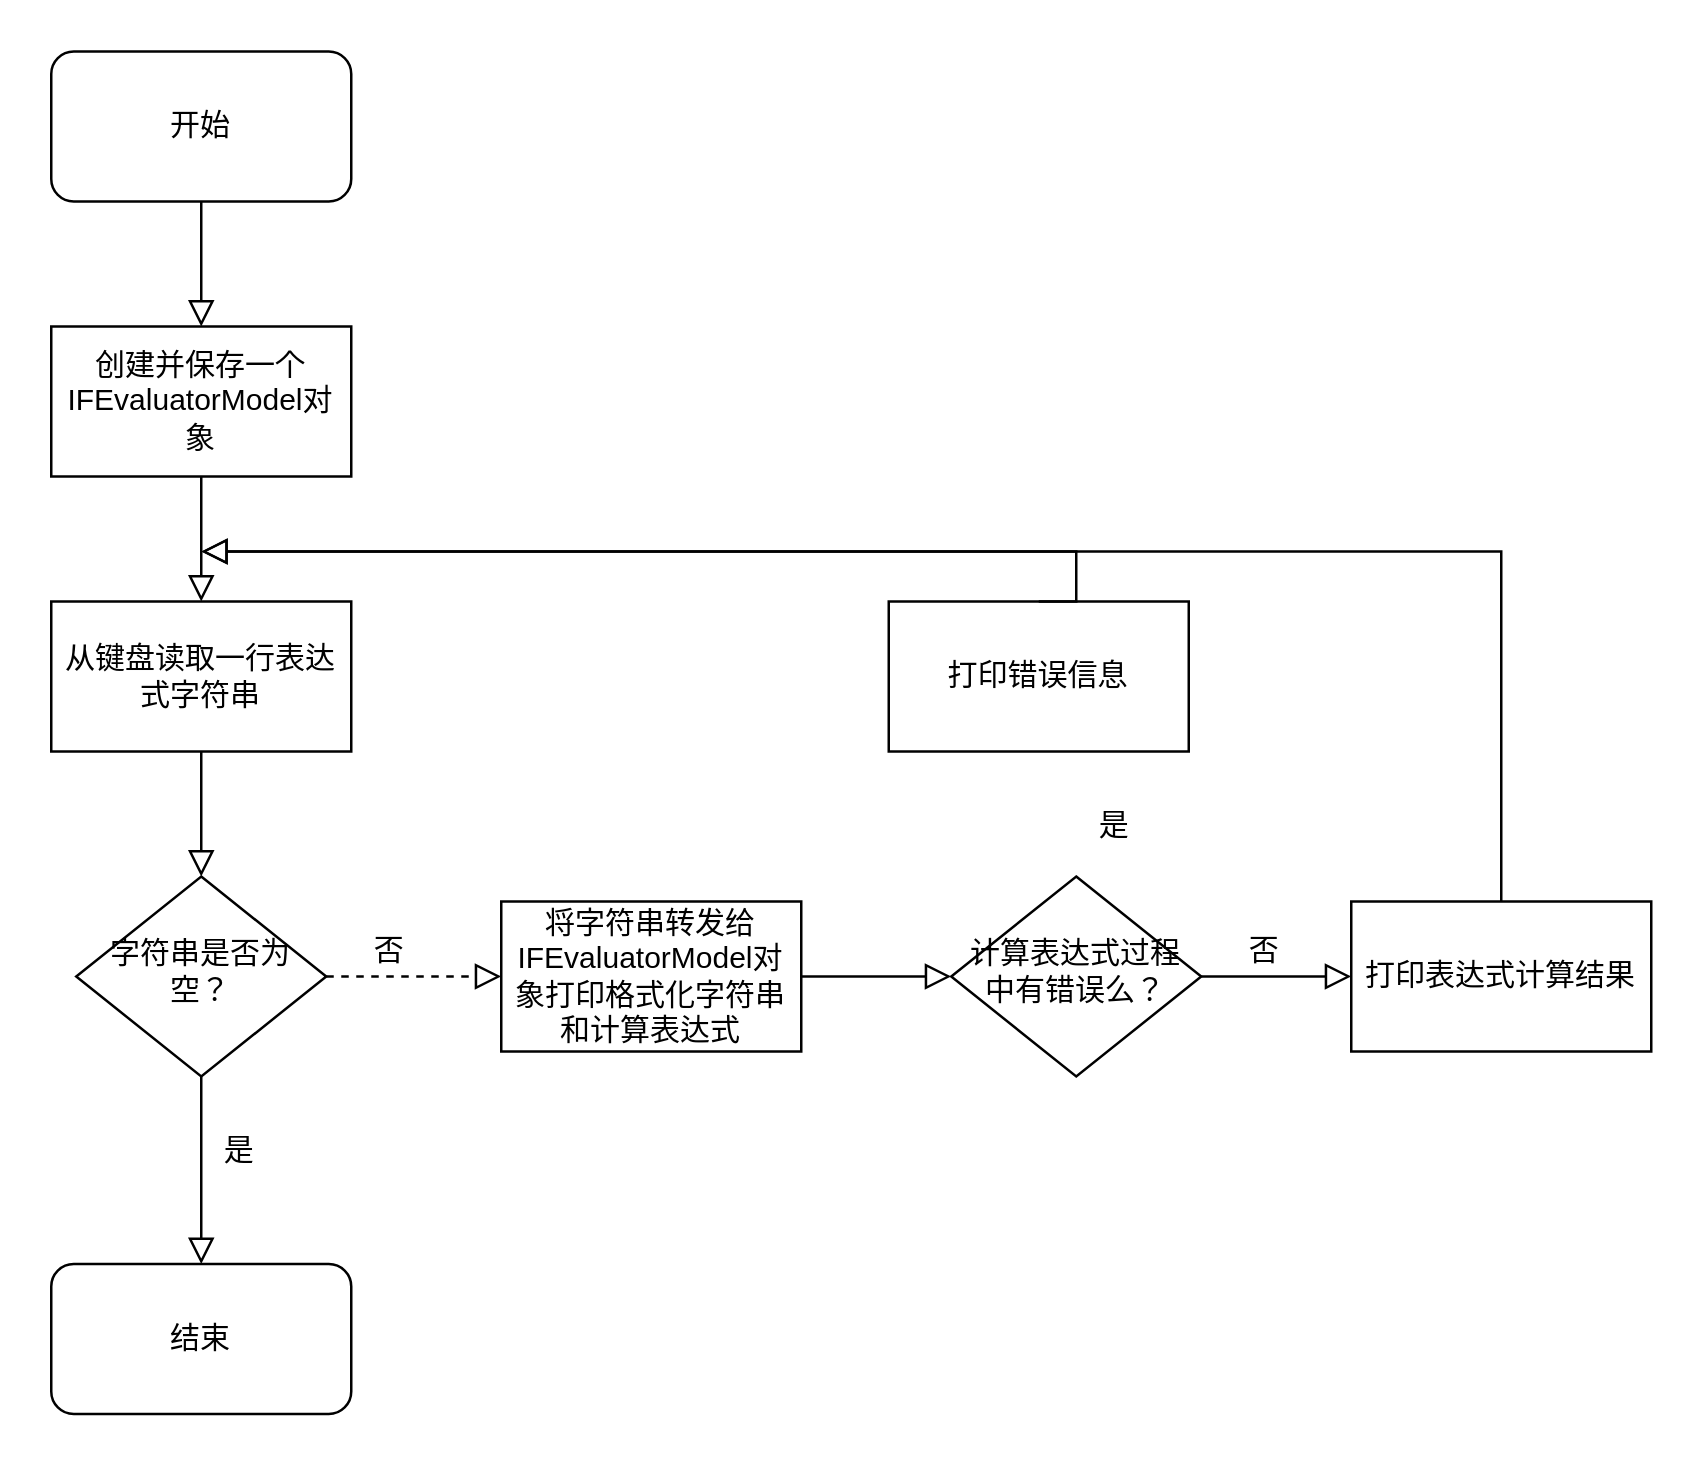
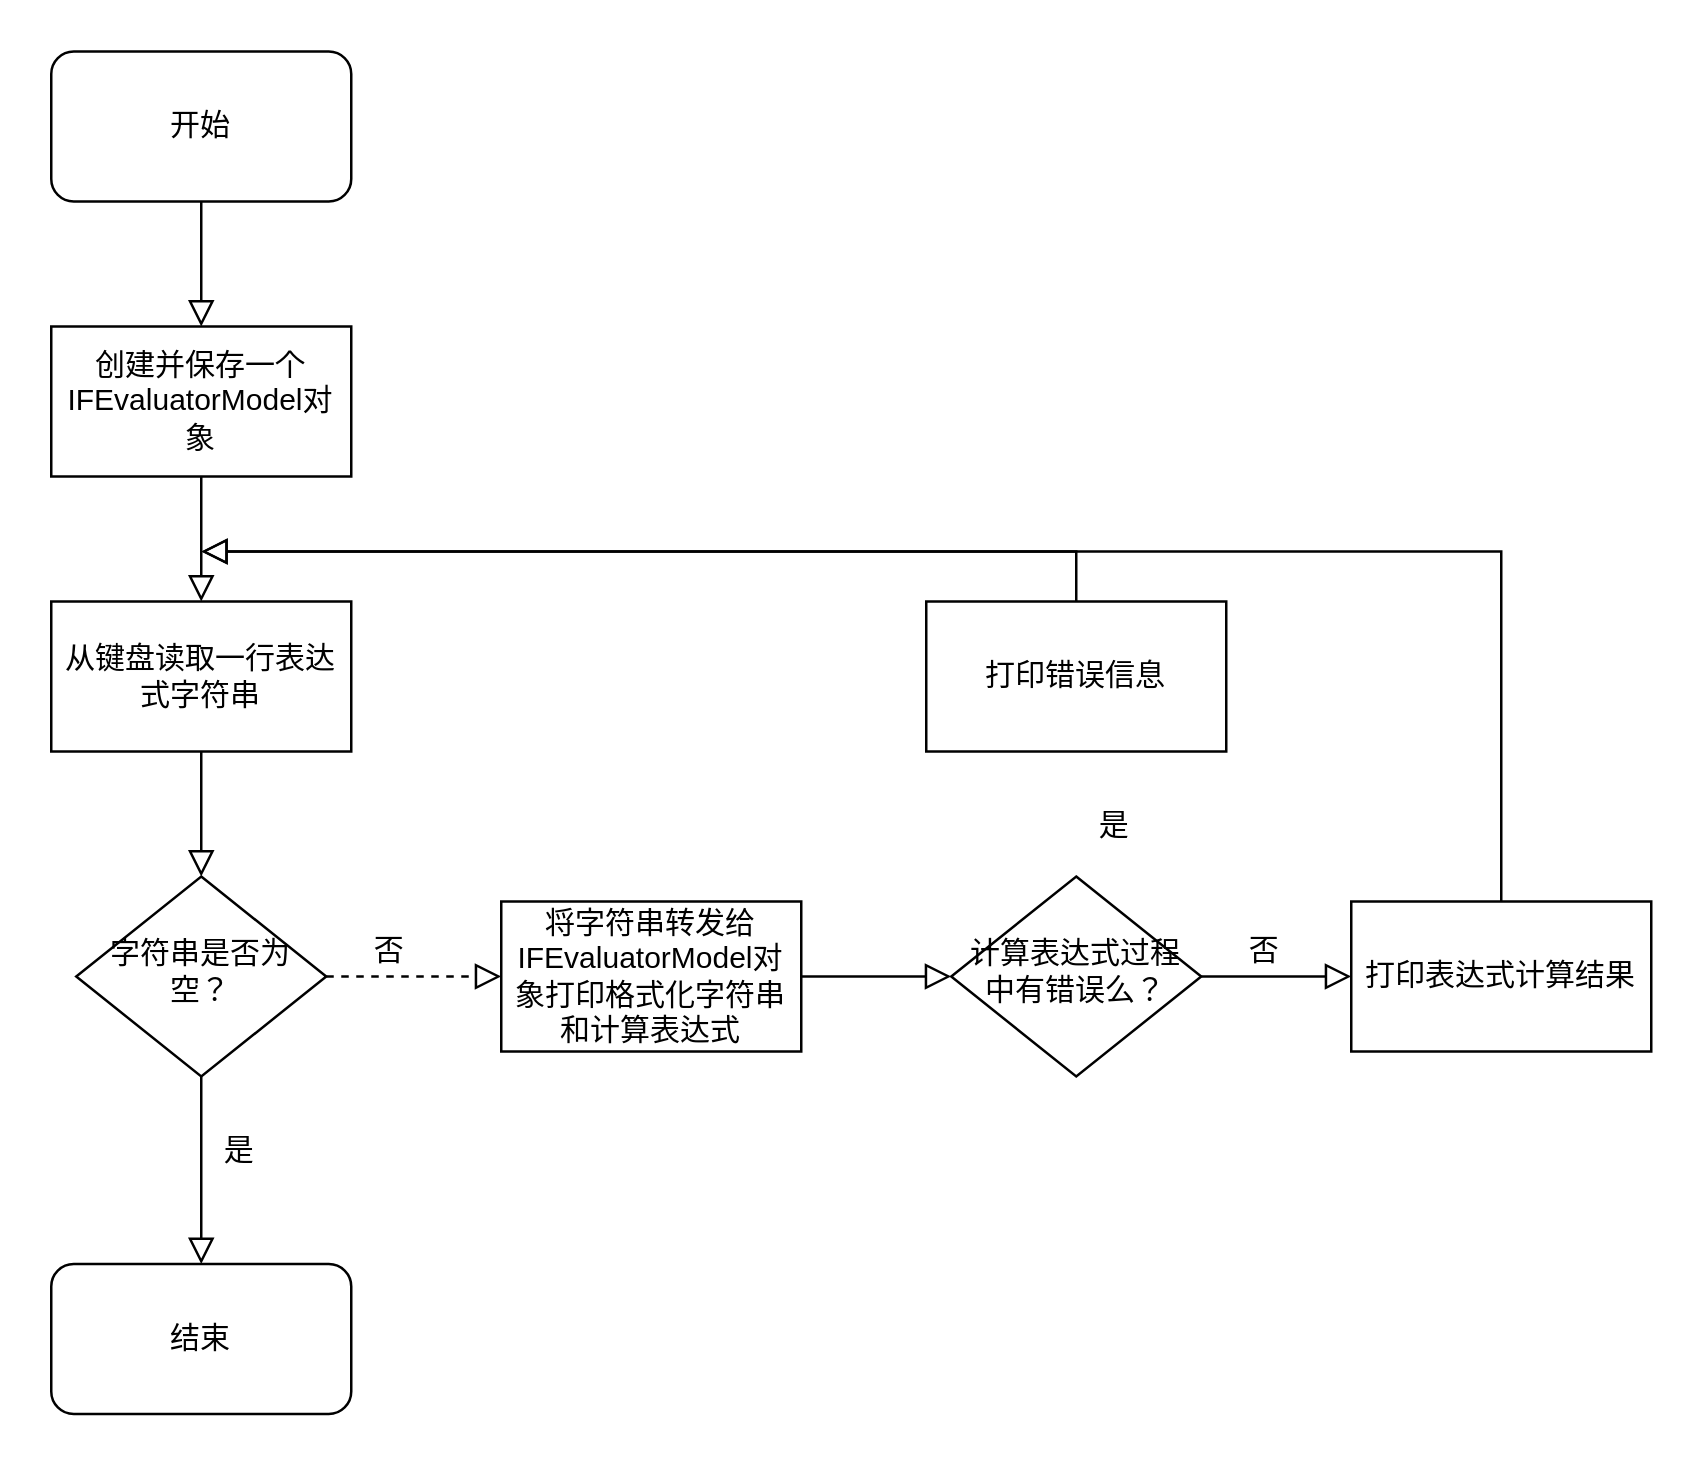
  <mxCell id="0" />
  <mxCell id="1" parent="0" />
  <mxCell id="2" value="从键盘读取一行表达式字符串" style="rounded=0;whiteSpace=wrap;html=1;" vertex="1" parent="1"><mxGeometry x="20" y="240" width="120" height="60" as="geometry" /></mxCell>
  <mxCell id="3" value="字符串是否为空？" style="rhombus;whiteSpace=wrap;html=1;shadow=0;fontFamily=Helvetica;fontSize=12;align=center;strokeWidth=1;spacing=6;spacingTop=-4;" vertex="1" parent="1"><mxGeometry x="30" y="350" width="100" height="80" as="geometry" /></mxCell>
  <mxCell id="4" value="创建并保存一个IFEvaluatorModel对象" style="rounded=0;whiteSpace=wrap;html=1;" vertex="1" parent="1"><mxGeometry x="20" y="130" width="120" height="60" as="geometry" /></mxCell>
  <mxCell id="5" value="" style="rounded=0;html=1;jettySize=auto;orthogonalLoop=1;fontSize=11;endArrow=block;endFill=0;endSize=8;strokeWidth=1;shadow=0;labelBackgroundColor=none;edgeStyle=orthogonalEdgeStyle;exitX=0.5;exitY=1;exitDx=0;exitDy=0;" edge="1" parent="1" source="4" target="2"><mxGeometry relative="1" as="geometry"><mxPoint x="-130" y="210" as="sourcePoint" /><mxPoint x="-130" y="260" as="targetPoint" /></mxGeometry></mxCell>
  <mxCell id="6" value="" style="rounded=0;html=1;jettySize=auto;orthogonalLoop=1;fontSize=11;endArrow=block;endFill=0;endSize=8;strokeWidth=1;shadow=0;labelBackgroundColor=none;edgeStyle=orthogonalEdgeStyle;exitX=0.5;exitY=1;exitDx=0;exitDy=0;" edge="1" parent="1" source="10"><mxGeometry relative="1" as="geometry"><mxPoint x="79.5" y="70" as="sourcePoint" /><mxPoint x="80" y="130" as="targetPoint" /></mxGeometry></mxCell>
  <mxCell id="7" value="" style="rounded=0;html=1;jettySize=auto;orthogonalLoop=1;fontSize=11;endArrow=block;endFill=0;endSize=8;strokeWidth=1;shadow=0;labelBackgroundColor=none;edgeStyle=orthogonalEdgeStyle;exitX=0.5;exitY=1;exitDx=0;exitDy=0;entryX=0.5;entryY=0;entryDx=0;entryDy=0;" edge="1" parent="1" source="2" target="3"><mxGeometry relative="1" as="geometry"><mxPoint x="79.5" y="320" as="sourcePoint" /><mxPoint x="79.5" y="390" as="targetPoint" /></mxGeometry></mxCell>
  <mxCell id="8" value="结束" style="rounded=1;whiteSpace=wrap;html=1;" vertex="1" parent="1"><mxGeometry x="20" y="505" width="120" height="60" as="geometry" /></mxCell>
  <mxCell id="9" value="" style="rounded=0;html=1;jettySize=auto;orthogonalLoop=1;fontSize=11;endArrow=block;endFill=0;endSize=8;strokeWidth=1;shadow=0;labelBackgroundColor=none;edgeStyle=orthogonalEdgeStyle;exitX=0.5;exitY=0;exitDx=0;exitDy=0;" edge="1" parent="1" source="18"><mxGeometry relative="1" as="geometry"><mxPoint x="620" y="230" as="sourcePoint" /><mxPoint x="80" y="220" as="targetPoint" /><Array as="points"><mxPoint x="600" y="220" /><mxPoint x="460" y="220" /></Array></mxGeometry></mxCell>
  <mxCell id="10" value="开始" style="rounded=1;whiteSpace=wrap;html=1;" vertex="1" parent="1"><mxGeometry x="20" y="20" width="120" height="60" as="geometry" /></mxCell>
  <mxCell id="11" value="" style="rounded=0;html=1;jettySize=auto;orthogonalLoop=1;fontSize=11;endArrow=block;endFill=0;endSize=8;strokeWidth=1;shadow=0;labelBackgroundColor=none;edgeStyle=orthogonalEdgeStyle;exitX=0.5;exitY=1;exitDx=0;exitDy=0;entryX=0.5;entryY=0;entryDx=0;entryDy=0;" edge="1" parent="1" source="3" target="8"><mxGeometry relative="1" as="geometry"><mxPoint x="79.5" y="450" as="sourcePoint" /><mxPoint x="79.5" y="520" as="targetPoint" /></mxGeometry></mxCell>
  <mxCell id="12" value="是" style="text;html=1;align=center;verticalAlign=middle;resizable=0;points=[];autosize=1;strokeColor=none;fillColor=none;" vertex="1" parent="1"><mxGeometry x="80" y="450" width="30" height="20" as="geometry" /></mxCell>
  <mxCell id="13" value="将字符串转发给IFEvaluatorModel对象打印格式化字符串和计算表达式" style="rounded=0;whiteSpace=wrap;html=1;" vertex="1" parent="1"><mxGeometry x="200" y="360" width="120" height="60" as="geometry" /></mxCell>
  <mxCell id="14" value="计算表达式过程中有错误么？" style="rhombus;whiteSpace=wrap;html=1;shadow=0;fontFamily=Helvetica;fontSize=12;align=center;strokeWidth=1;spacing=6;spacingTop=-4;" vertex="1" parent="1"><mxGeometry x="380" y="350" width="100" height="80" as="geometry" /></mxCell>
  <mxCell id="15" value="" style="rounded=0;html=1;jettySize=auto;orthogonalLoop=1;fontSize=11;endArrow=block;endFill=0;endSize=8;strokeWidth=1;shadow=0;labelBackgroundColor=none;edgeStyle=orthogonalEdgeStyle;exitX=1;exitY=0.5;exitDx=0;exitDy=0;entryX=0;entryY=0.5;entryDx=0;entryDy=0;dashed=1;" edge="1" parent="1" source="3" target="13"><mxGeometry relative="1" as="geometry"><mxPoint x="150" y="400" as="sourcePoint" /><mxPoint x="150" y="470" as="targetPoint" /></mxGeometry></mxCell>
  <mxCell id="16" value="否" style="text;html=1;align=center;verticalAlign=middle;resizable=0;points=[];autosize=1;strokeColor=none;fillColor=none;" vertex="1" parent="1"><mxGeometry x="140" y="370" width="30" height="20" as="geometry" /></mxCell>
  <mxCell id="17" value="" style="rounded=0;html=1;jettySize=auto;orthogonalLoop=1;fontSize=11;endArrow=block;endFill=0;endSize=8;strokeWidth=1;shadow=0;labelBackgroundColor=none;edgeStyle=orthogonalEdgeStyle;exitX=1;exitY=0.5;exitDx=0;exitDy=0;entryX=0;entryY=0.5;entryDx=0;entryDy=0;" edge="1" parent="1" source="13" target="14"><mxGeometry relative="1" as="geometry"><mxPoint x="360" y="270" as="sourcePoint" /><mxPoint x="360" y="340" as="targetPoint" /></mxGeometry></mxCell>
  <mxCell id="18" value="打印表达式计算结果" style="rounded=0;whiteSpace=wrap;html=1;" vertex="1" parent="1"><mxGeometry x="540" y="360" width="120" height="60" as="geometry" /></mxCell>
- <mxCell id="19" value="打印错误信息" style="rounded=0;whiteSpace=wrap;html=1;" vertex="1" parent="1"><mxGeometry x="355" y="240" width="120" height="60" as="geometry" /></mxCell>
+ <mxCell id="19" value="打印错误信息" style="rounded=0;whiteSpace=wrap;html=1;" vertex="1" parent="1"><mxGeometry x="370" y="240" width="120" height="60" as="geometry" /></mxCell>
  <mxCell id="20" value="" style="rounded=0;html=1;jettySize=auto;orthogonalLoop=1;fontSize=11;endArrow=block;endFill=0;endSize=8;strokeWidth=1;shadow=0;labelBackgroundColor=none;edgeStyle=orthogonalEdgeStyle;exitX=1;exitY=0.5;exitDx=0;exitDy=0;" edge="1" parent="1" source="14" target="18"><mxGeometry relative="1" as="geometry"><mxPoint x="490" y="435" as="sourcePoint" /><mxPoint x="490" y="505" as="targetPoint" /></mxGeometry></mxCell>
  <mxCell id="21" value="是" style="text;html=1;align=center;verticalAlign=middle;resizable=0;points=[];autosize=1;strokeColor=none;fillColor=none;" vertex="1" parent="1"><mxGeometry x="430" y="320" width="30" height="20" as="geometry" /></mxCell>
  <mxCell id="22" value="否" style="text;html=1;align=center;verticalAlign=middle;resizable=0;points=[];autosize=1;strokeColor=none;fillColor=none;" vertex="1" parent="1"><mxGeometry x="490" y="370" width="30" height="20" as="geometry" /></mxCell>
  <mxCell id="23" value="" style="rounded=0;html=1;jettySize=auto;orthogonalLoop=1;fontSize=11;endArrow=block;endFill=0;endSize=8;strokeWidth=1;shadow=0;labelBackgroundColor=none;edgeStyle=orthogonalEdgeStyle;exitX=0.5;exitY=0;exitDx=0;exitDy=0;" edge="1" parent="1" source="19"><mxGeometry relative="1" as="geometry"><mxPoint x="440" y="200" as="sourcePoint" /><mxPoint x="80" y="220" as="targetPoint" /><Array as="points"><mxPoint x="430" y="220" /></Array></mxGeometry></mxCell>
